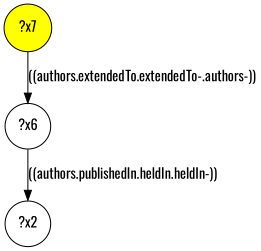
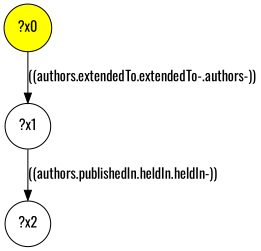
  digraph {
    fontname=Oswald
    node [fontname=Oswald shape=circle]
    edge [fontname=Oswald]
-   n1 [fillcolor=yellow label="?x7" style="filled,"]
-   n2 [label="?x6"]
+   n1 [fillcolor=yellow label="?x0" style="filled,"]
+   n2 [label="?x1"]
    n3 [label="?x2"]
    n1 -> n2 [label="((authors.extendedTo.extendedTo-.authors-))"]
    n2 -> n3 [label="((authors.publishedIn.heldIn.heldIn-))"]
  }
